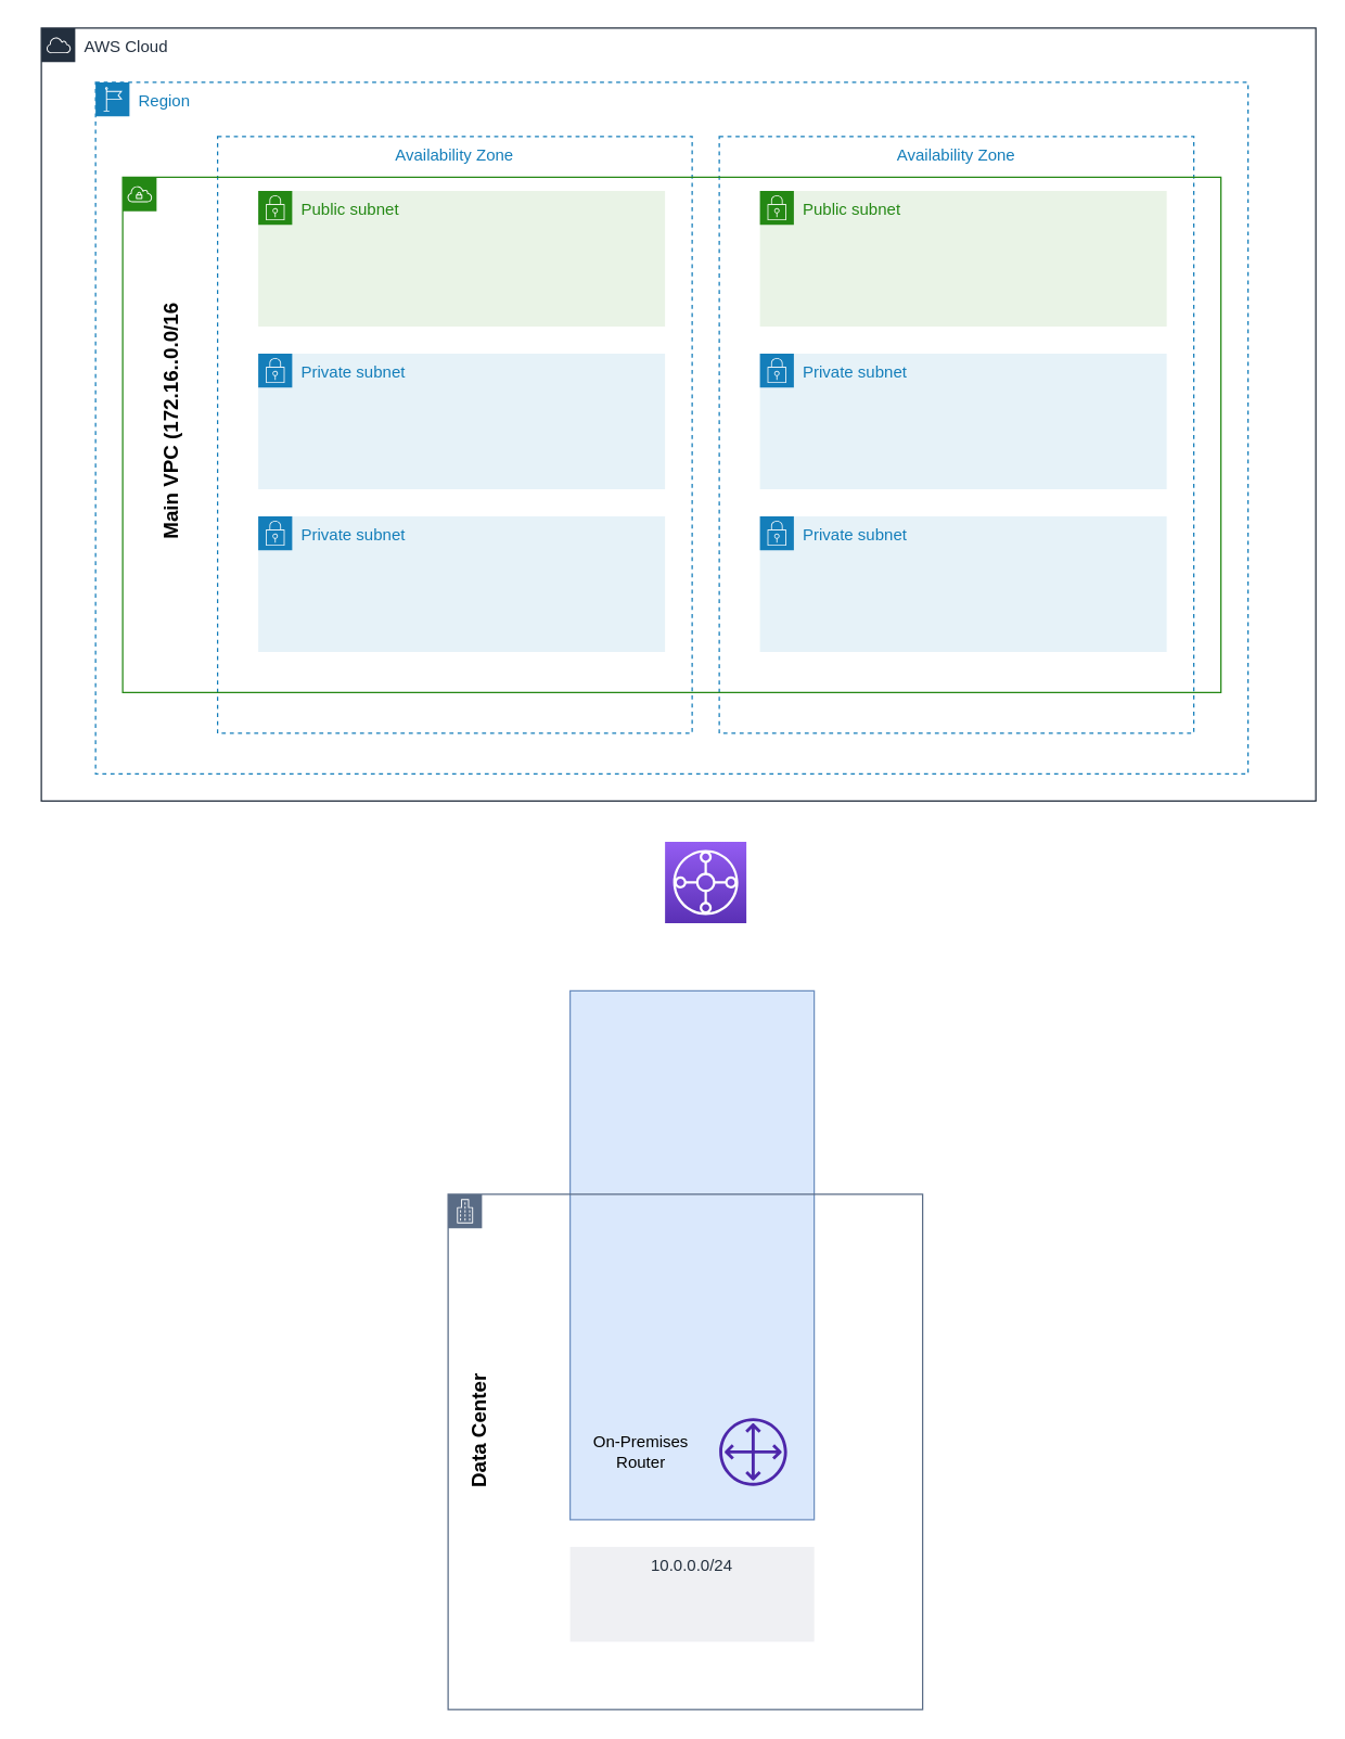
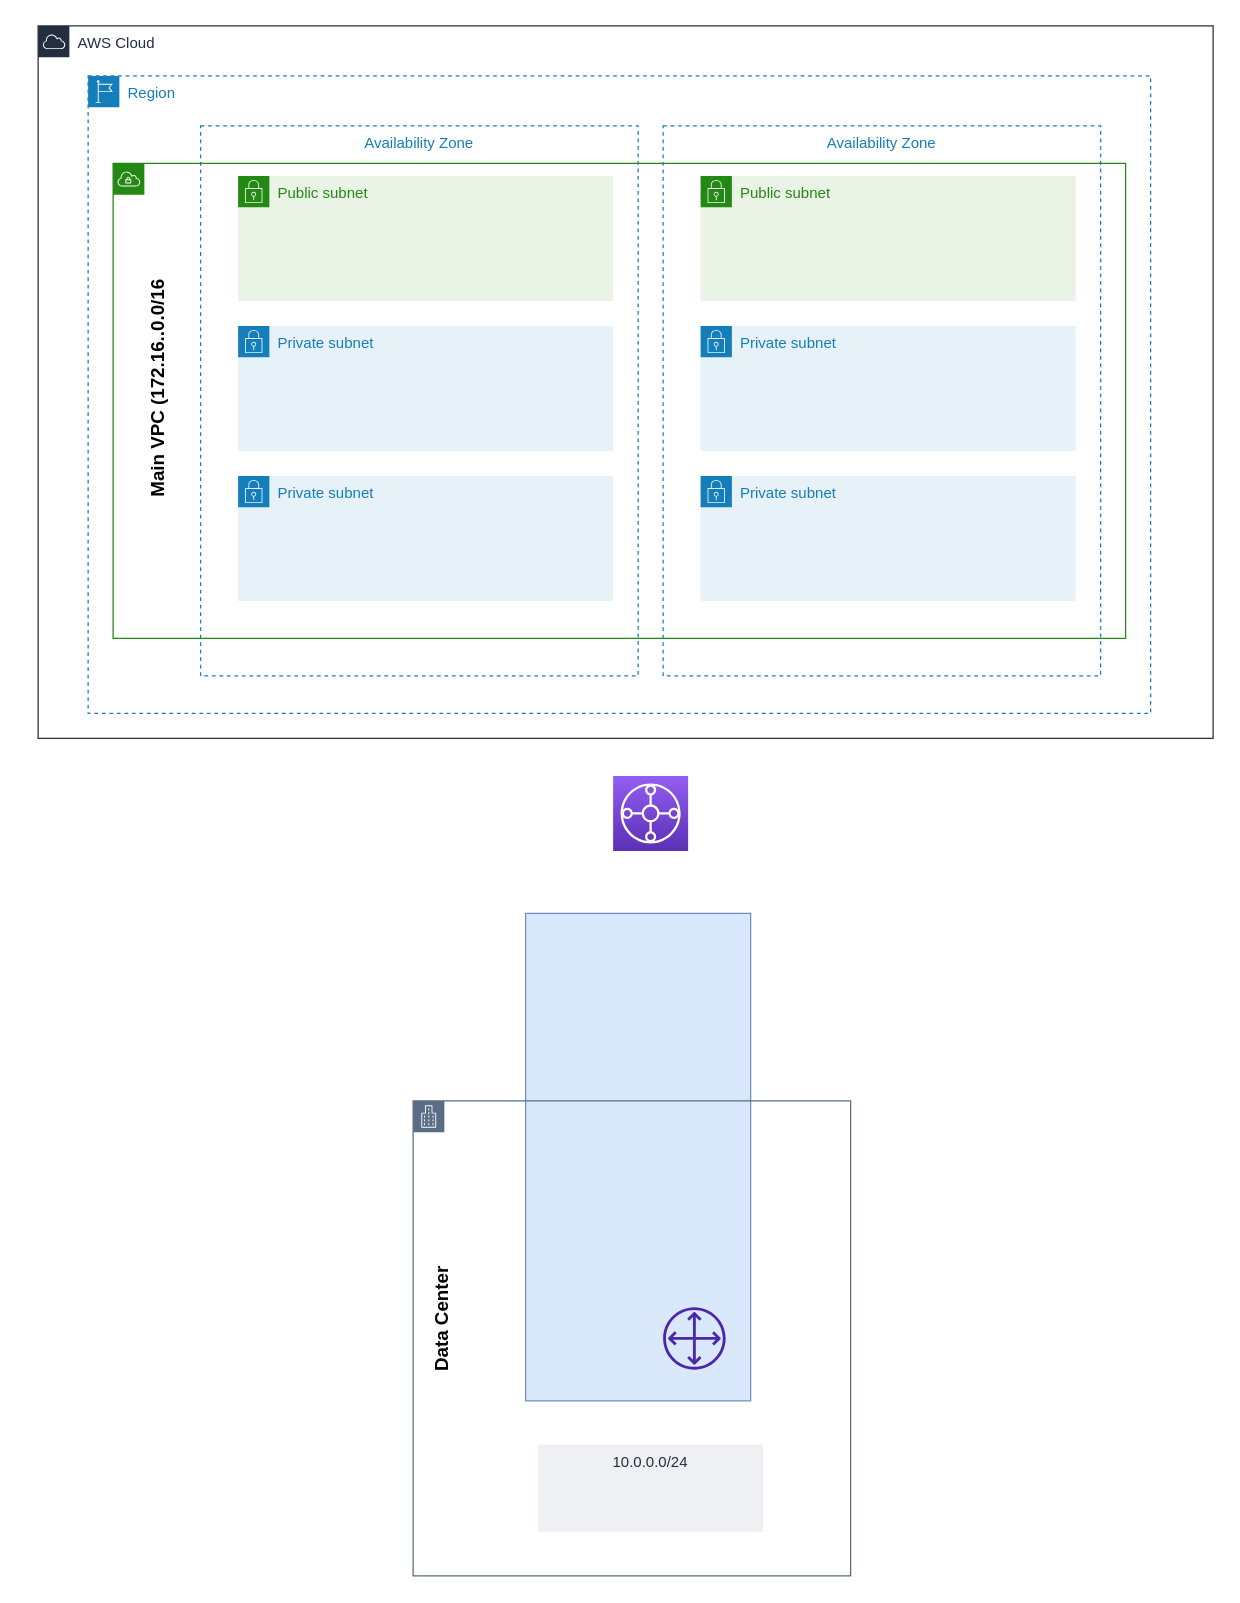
  <mxCell id="0" />
  <mxCell id="1" parent="0" />
  <mxCell id="2" value="" style="fillColor=#dae8fc;strokeColor=#6c8ebf;dashed=0;verticalAlign=top;fontStyle=0;whiteSpace=wrap;html=1;" parent="1" vertex="1"><mxGeometry x="420" y="730" width="180" height="390" as="geometry" /></mxCell>
  <mxCell id="3" value="" style="points=[[0,0],[0.25,0],[0.5,0],[0.75,0],[1,0],[1,0.25],[1,0.5],[1,0.75],[1,1],[0.75,1],[0.5,1],[0.25,1],[0,1],[0,0.75],[0,0.5],[0,0.25]];outlineConnect=0;gradientColor=none;html=1;whiteSpace=wrap;fontSize=12;fontStyle=0;container=1;pointerEvents=0;collapsible=0;recursiveResize=0;shape=mxgraph.aws4.group;grIcon=mxgraph.aws4.group_corporate_data_center;strokeColor=#5A6C86;fillColor=none;verticalAlign=top;align=left;spacingLeft=30;fontColor=#5A6C86;dashed=0;" parent="1" vertex="1"><mxGeometry x="330" y="880" width="350" height="380" as="geometry" /></mxCell>
- <mxCell id="4" value="10.0.0.0/24" style="fillColor=#EFF0F3;strokeColor=none;dashed=0;verticalAlign=top;fontStyle=0;fontColor=#232F3D;whiteSpace=wrap;html=1;" parent="3" vertex="1"><mxGeometry x="90" y="260" width="180" height="70" as="geometry" /></mxCell>
+ <mxCell id="4" value="10.0.0.0/24" style="fillColor=#EFF0F3;strokeColor=none;dashed=0;verticalAlign=top;fontStyle=0;fontColor=#232F3D;whiteSpace=wrap;html=1;" parent="3" vertex="1"><mxGeometry x="100" y="275" width="180" height="70" as="geometry" /></mxCell>
  <mxCell id="5" value="Data Center" style="text;strokeColor=none;align=center;fillColor=none;html=1;verticalAlign=middle;whiteSpace=wrap;rounded=0;fontSize=15;fontStyle=1;rotation=270;" parent="3" vertex="1"><mxGeometry x="-27.5" y="160" width="100" height="30" as="geometry" /></mxCell>
  <mxCell id="6" value="" style="sketch=0;outlineConnect=0;fontColor=#232F3E;gradientColor=none;fillColor=#4D27AA;strokeColor=none;dashed=0;verticalLabelPosition=bottom;verticalAlign=top;align=center;html=1;fontSize=12;fontStyle=0;aspect=fixed;pointerEvents=1;shape=mxgraph.aws4.customer_gateway;" vertex="1" parent="3"><mxGeometry x="200" y="165" width="50" height="50" as="geometry" /></mxCell>
- <mxCell id="7" value="On-Premises Router" style="text;strokeColor=none;align=center;fillColor=none;html=1;verticalAlign=middle;whiteSpace=wrap;rounded=0;" vertex="1" parent="3"><mxGeometry x="105" y="175" width="75" height="30" as="geometry" /></mxCell>
  <mxCell id="8" value="AWS Cloud" style="points=[[0,0],[0.25,0],[0.5,0],[0.75,0],[1,0],[1,0.25],[1,0.5],[1,0.75],[1,1],[0.75,1],[0.5,1],[0.25,1],[0,1],[0,0.75],[0,0.5],[0,0.25]];outlineConnect=0;gradientColor=none;html=1;whiteSpace=wrap;fontSize=12;fontStyle=0;container=1;pointerEvents=0;collapsible=0;recursiveResize=0;shape=mxgraph.aws4.group;grIcon=mxgraph.aws4.group_aws_cloud;strokeColor=#232F3E;fillColor=none;verticalAlign=top;align=left;spacingLeft=30;fontColor=#232F3E;dashed=0;" parent="1" vertex="1"><mxGeometry x="30" y="20" width="940" height="570" as="geometry" /></mxCell>
  <mxCell id="9" value="Region" style="points=[[0,0],[0.25,0],[0.5,0],[0.75,0],[1,0],[1,0.25],[1,0.5],[1,0.75],[1,1],[0.75,1],[0.5,1],[0.25,1],[0,1],[0,0.75],[0,0.5],[0,0.25]];outlineConnect=0;gradientColor=none;html=1;whiteSpace=wrap;fontSize=12;fontStyle=0;container=1;pointerEvents=0;collapsible=0;recursiveResize=0;shape=mxgraph.aws4.group;grIcon=mxgraph.aws4.group_region;strokeColor=#147EBA;fillColor=none;verticalAlign=top;align=left;spacingLeft=30;fontColor=#147EBA;dashed=1;" parent="1" vertex="1"><mxGeometry y="60" width="850" height="510" as="geometry" x="70" /></mxCell>
  <mxCell id="10" value="Availability Zone" style="fillColor=none;strokeColor=#147EBA;dashed=1;verticalAlign=top;fontStyle=0;fontColor=#147EBA;whiteSpace=wrap;html=1;" parent="9" vertex="1"><mxGeometry x="460" y="40" width="350" height="440" as="geometry" /></mxCell>
  <mxCell id="11" value="Public subnet" style="points=[[0,0],[0.25,0],[0.5,0],[0.75,0],[1,0],[1,0.25],[1,0.5],[1,0.75],[1,1],[0.75,1],[0.5,1],[0.25,1],[0,1],[0,0.75],[0,0.5],[0,0.25]];outlineConnect=0;gradientColor=none;html=1;whiteSpace=wrap;fontSize=12;fontStyle=0;container=1;pointerEvents=0;collapsible=0;recursiveResize=0;shape=mxgraph.aws4.group;grIcon=mxgraph.aws4.group_security_group;grStroke=0;strokeColor=#248814;fillColor=#E9F3E6;verticalAlign=top;align=left;spacingLeft=30;fontColor=#248814;dashed=0;" parent="9" vertex="1"><mxGeometry x="490" y="80" width="300" height="100" as="geometry" /></mxCell>
  <mxCell id="12" value="Availability Zone" style="fillColor=none;strokeColor=#147EBA;dashed=1;verticalAlign=top;fontStyle=0;fontColor=#147EBA;whiteSpace=wrap;html=1;" parent="9" vertex="1"><mxGeometry x="90" y="40" width="350" height="440" as="geometry" /></mxCell>
  <mxCell id="13" value="Private subnet" style="points=[[0,0],[0.25,0],[0.5,0],[0.75,0],[1,0],[1,0.25],[1,0.5],[1,0.75],[1,1],[0.75,1],[0.5,1],[0.25,1],[0,1],[0,0.75],[0,0.5],[0,0.25]];outlineConnect=0;gradientColor=none;html=1;whiteSpace=wrap;fontSize=12;fontStyle=0;container=1;pointerEvents=0;collapsible=0;recursiveResize=0;shape=mxgraph.aws4.group;grIcon=mxgraph.aws4.group_security_group;grStroke=0;strokeColor=#147EBA;fillColor=#E6F2F8;verticalAlign=top;align=left;spacingLeft=30;fontColor=#147EBA;dashed=0;" parent="9" vertex="1"><mxGeometry x="120" y="200" width="300" height="100" as="geometry" /></mxCell>
  <mxCell id="14" value="Private subnet" style="points=[[0,0],[0.25,0],[0.5,0],[0.75,0],[1,0],[1,0.25],[1,0.5],[1,0.75],[1,1],[0.75,1],[0.5,1],[0.25,1],[0,1],[0,0.75],[0,0.5],[0,0.25]];outlineConnect=0;gradientColor=none;html=1;whiteSpace=wrap;fontSize=12;fontStyle=0;container=1;pointerEvents=0;collapsible=0;recursiveResize=0;shape=mxgraph.aws4.group;grIcon=mxgraph.aws4.group_security_group;grStroke=0;strokeColor=#147EBA;fillColor=#E6F2F8;verticalAlign=top;align=left;spacingLeft=30;fontColor=#147EBA;dashed=0;" parent="9" vertex="1"><mxGeometry x="120" y="320" width="300" height="100" as="geometry" /></mxCell>
  <mxCell id="15" value="Private subnet" style="points=[[0,0],[0.25,0],[0.5,0],[0.75,0],[1,0],[1,0.25],[1,0.5],[1,0.75],[1,1],[0.75,1],[0.5,1],[0.25,1],[0,1],[0,0.75],[0,0.5],[0,0.25]];outlineConnect=0;gradientColor=none;html=1;whiteSpace=wrap;fontSize=12;fontStyle=0;container=1;pointerEvents=0;collapsible=0;recursiveResize=0;shape=mxgraph.aws4.group;grIcon=mxgraph.aws4.group_security_group;grStroke=0;strokeColor=#147EBA;fillColor=#E6F2F8;verticalAlign=top;align=left;spacingLeft=30;fontColor=#147EBA;dashed=0;" parent="9" vertex="1"><mxGeometry x="490" y="200" width="300" height="100" as="geometry" /></mxCell>
  <mxCell id="16" value="Private subnet" style="points=[[0,0],[0.25,0],[0.5,0],[0.75,0],[1,0],[1,0.25],[1,0.5],[1,0.75],[1,1],[0.75,1],[0.5,1],[0.25,1],[0,1],[0,0.75],[0,0.5],[0,0.25]];outlineConnect=0;gradientColor=none;html=1;whiteSpace=wrap;fontSize=12;fontStyle=0;container=1;pointerEvents=0;collapsible=0;recursiveResize=0;shape=mxgraph.aws4.group;grIcon=mxgraph.aws4.group_security_group;grStroke=0;strokeColor=#147EBA;fillColor=#E6F2F8;verticalAlign=top;align=left;spacingLeft=30;fontColor=#147EBA;dashed=0;" parent="9" vertex="1"><mxGeometry x="490" y="320" width="300" height="100" as="geometry" /></mxCell>
  <mxCell id="17" value="Public subnet" style="points=[[0,0],[0.25,0],[0.5,0],[0.75,0],[1,0],[1,0.25],[1,0.5],[1,0.75],[1,1],[0.75,1],[0.5,1],[0.25,1],[0,1],[0,0.75],[0,0.5],[0,0.25]];outlineConnect=0;gradientColor=none;html=1;whiteSpace=wrap;fontSize=12;fontStyle=0;container=1;pointerEvents=0;collapsible=0;recursiveResize=0;shape=mxgraph.aws4.group;grIcon=mxgraph.aws4.group_security_group;grStroke=0;strokeColor=#248814;fillColor=#E9F3E6;verticalAlign=top;align=left;spacingLeft=30;fontColor=#248814;dashed=0;" parent="9" vertex="1"><mxGeometry x="120" y="80" width="300" height="100" as="geometry" /></mxCell>
  <mxCell id="18" value="" style="points=[[0,0],[0.25,0],[0.5,0],[0.75,0],[1,0],[1,0.25],[1,0.5],[1,0.75],[1,1],[0.75,1],[0.5,1],[0.25,1],[0,1],[0,0.75],[0,0.5],[0,0.25]];outlineConnect=0;gradientColor=none;html=1;whiteSpace=wrap;fontSize=12;fontStyle=0;container=1;pointerEvents=0;collapsible=0;recursiveResize=0;shape=mxgraph.aws4.group;grIcon=mxgraph.aws4.group_vpc;strokeColor=#248814;fillColor=none;verticalAlign=top;align=left;spacingLeft=30;fontColor=#AAB7B8;dashed=0;" parent="1" vertex="1"><mxGeometry x="90" y="130" width="810" height="380" as="geometry" /></mxCell>
  <mxCell id="19" value="Main VPC (172.16..0.0/16" style="text;align=center;html=1;verticalAlign=middle;whiteSpace=wrap;rounded=0;fontColor=#000000;rotation=270;fontStyle=1;fontSize=15;" parent="18" vertex="1"><mxGeometry x="-70" y="165" width="210" height="30" as="geometry" /></mxCell>
  <mxCell id="20" value="" style="sketch=0;points=[[0,0,0],[0.25,0,0],[0.5,0,0],[0.75,0,0],[1,0,0],[0,1,0],[0.25,1,0],[0.5,1,0],[0.75,1,0],[1,1,0],[0,0.25,0],[0,0.5,0],[0,0.75,0],[1,0.25,0],[1,0.5,0],[1,0.75,0]];outlineConnect=0;fontColor=#232F3E;gradientColor=#945DF2;gradientDirection=north;fillColor=#5A30B5;strokeColor=#ffffff;dashed=0;verticalLabelPosition=bottom;verticalAlign=top;align=center;html=1;fontSize=12;fontStyle=0;aspect=fixed;shape=mxgraph.aws4.resourceIcon;resIcon=mxgraph.aws4.transit_gateway;" parent="1" vertex="1"><mxGeometry x="490" y="620" width="60" height="60" as="geometry" /></mxCell>
